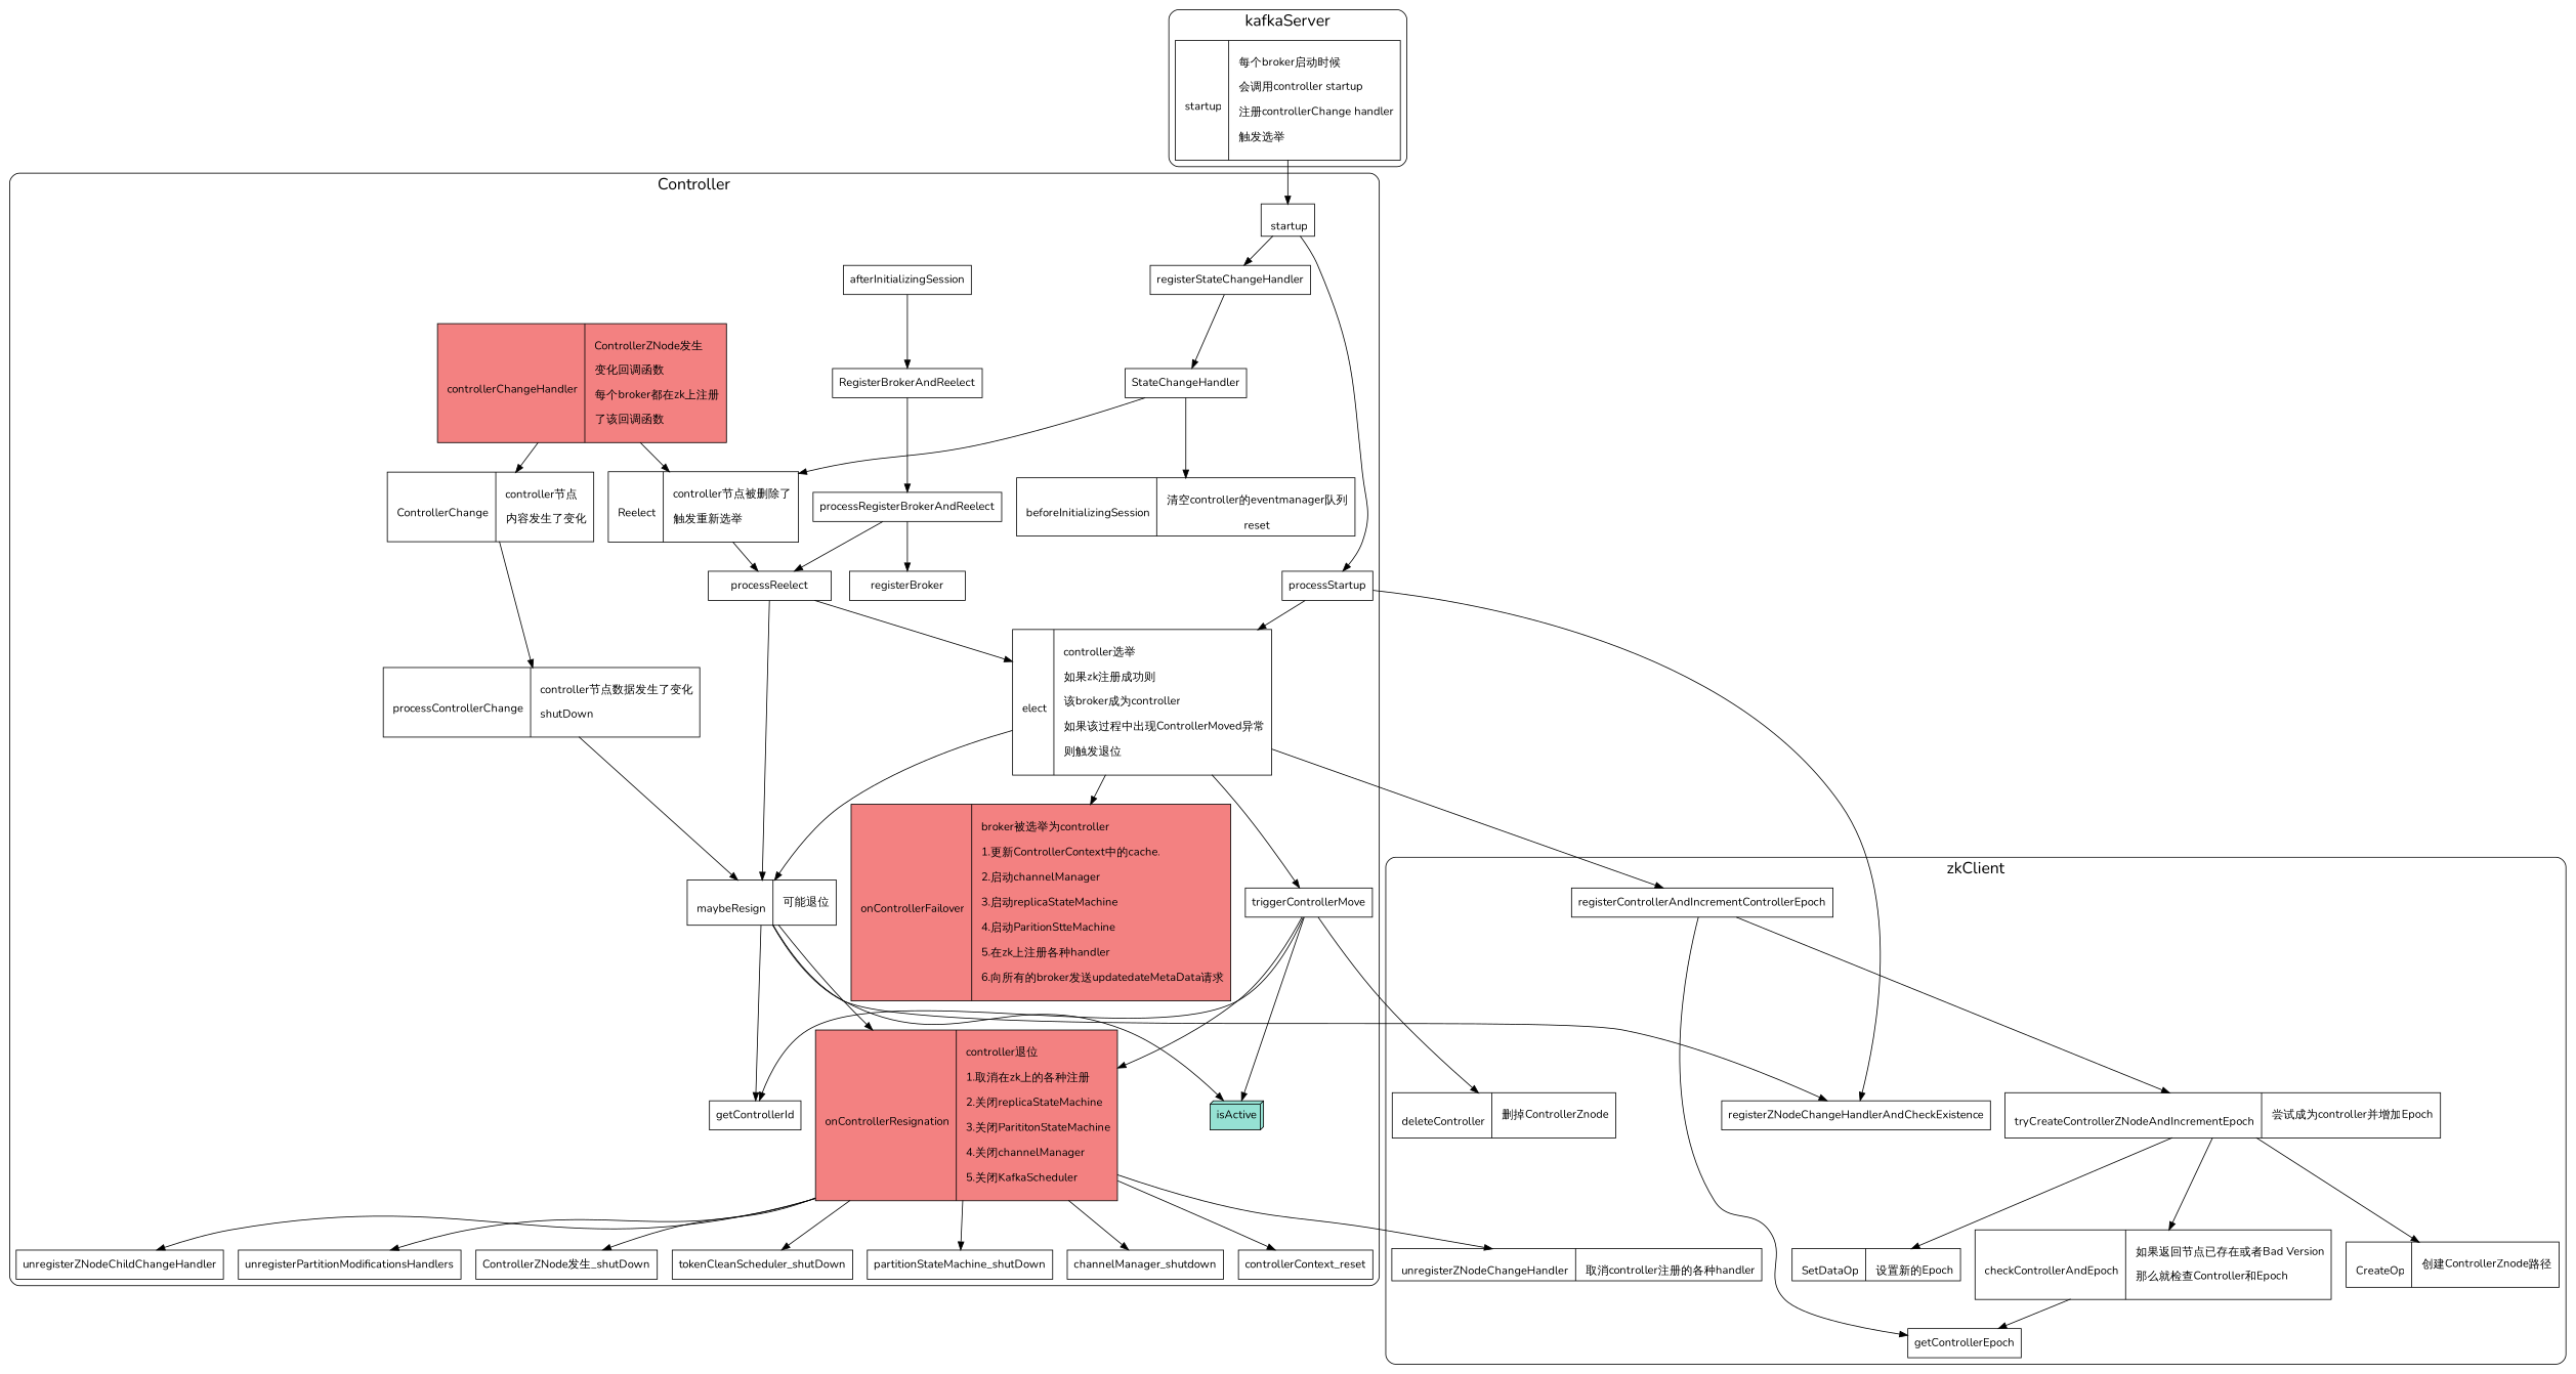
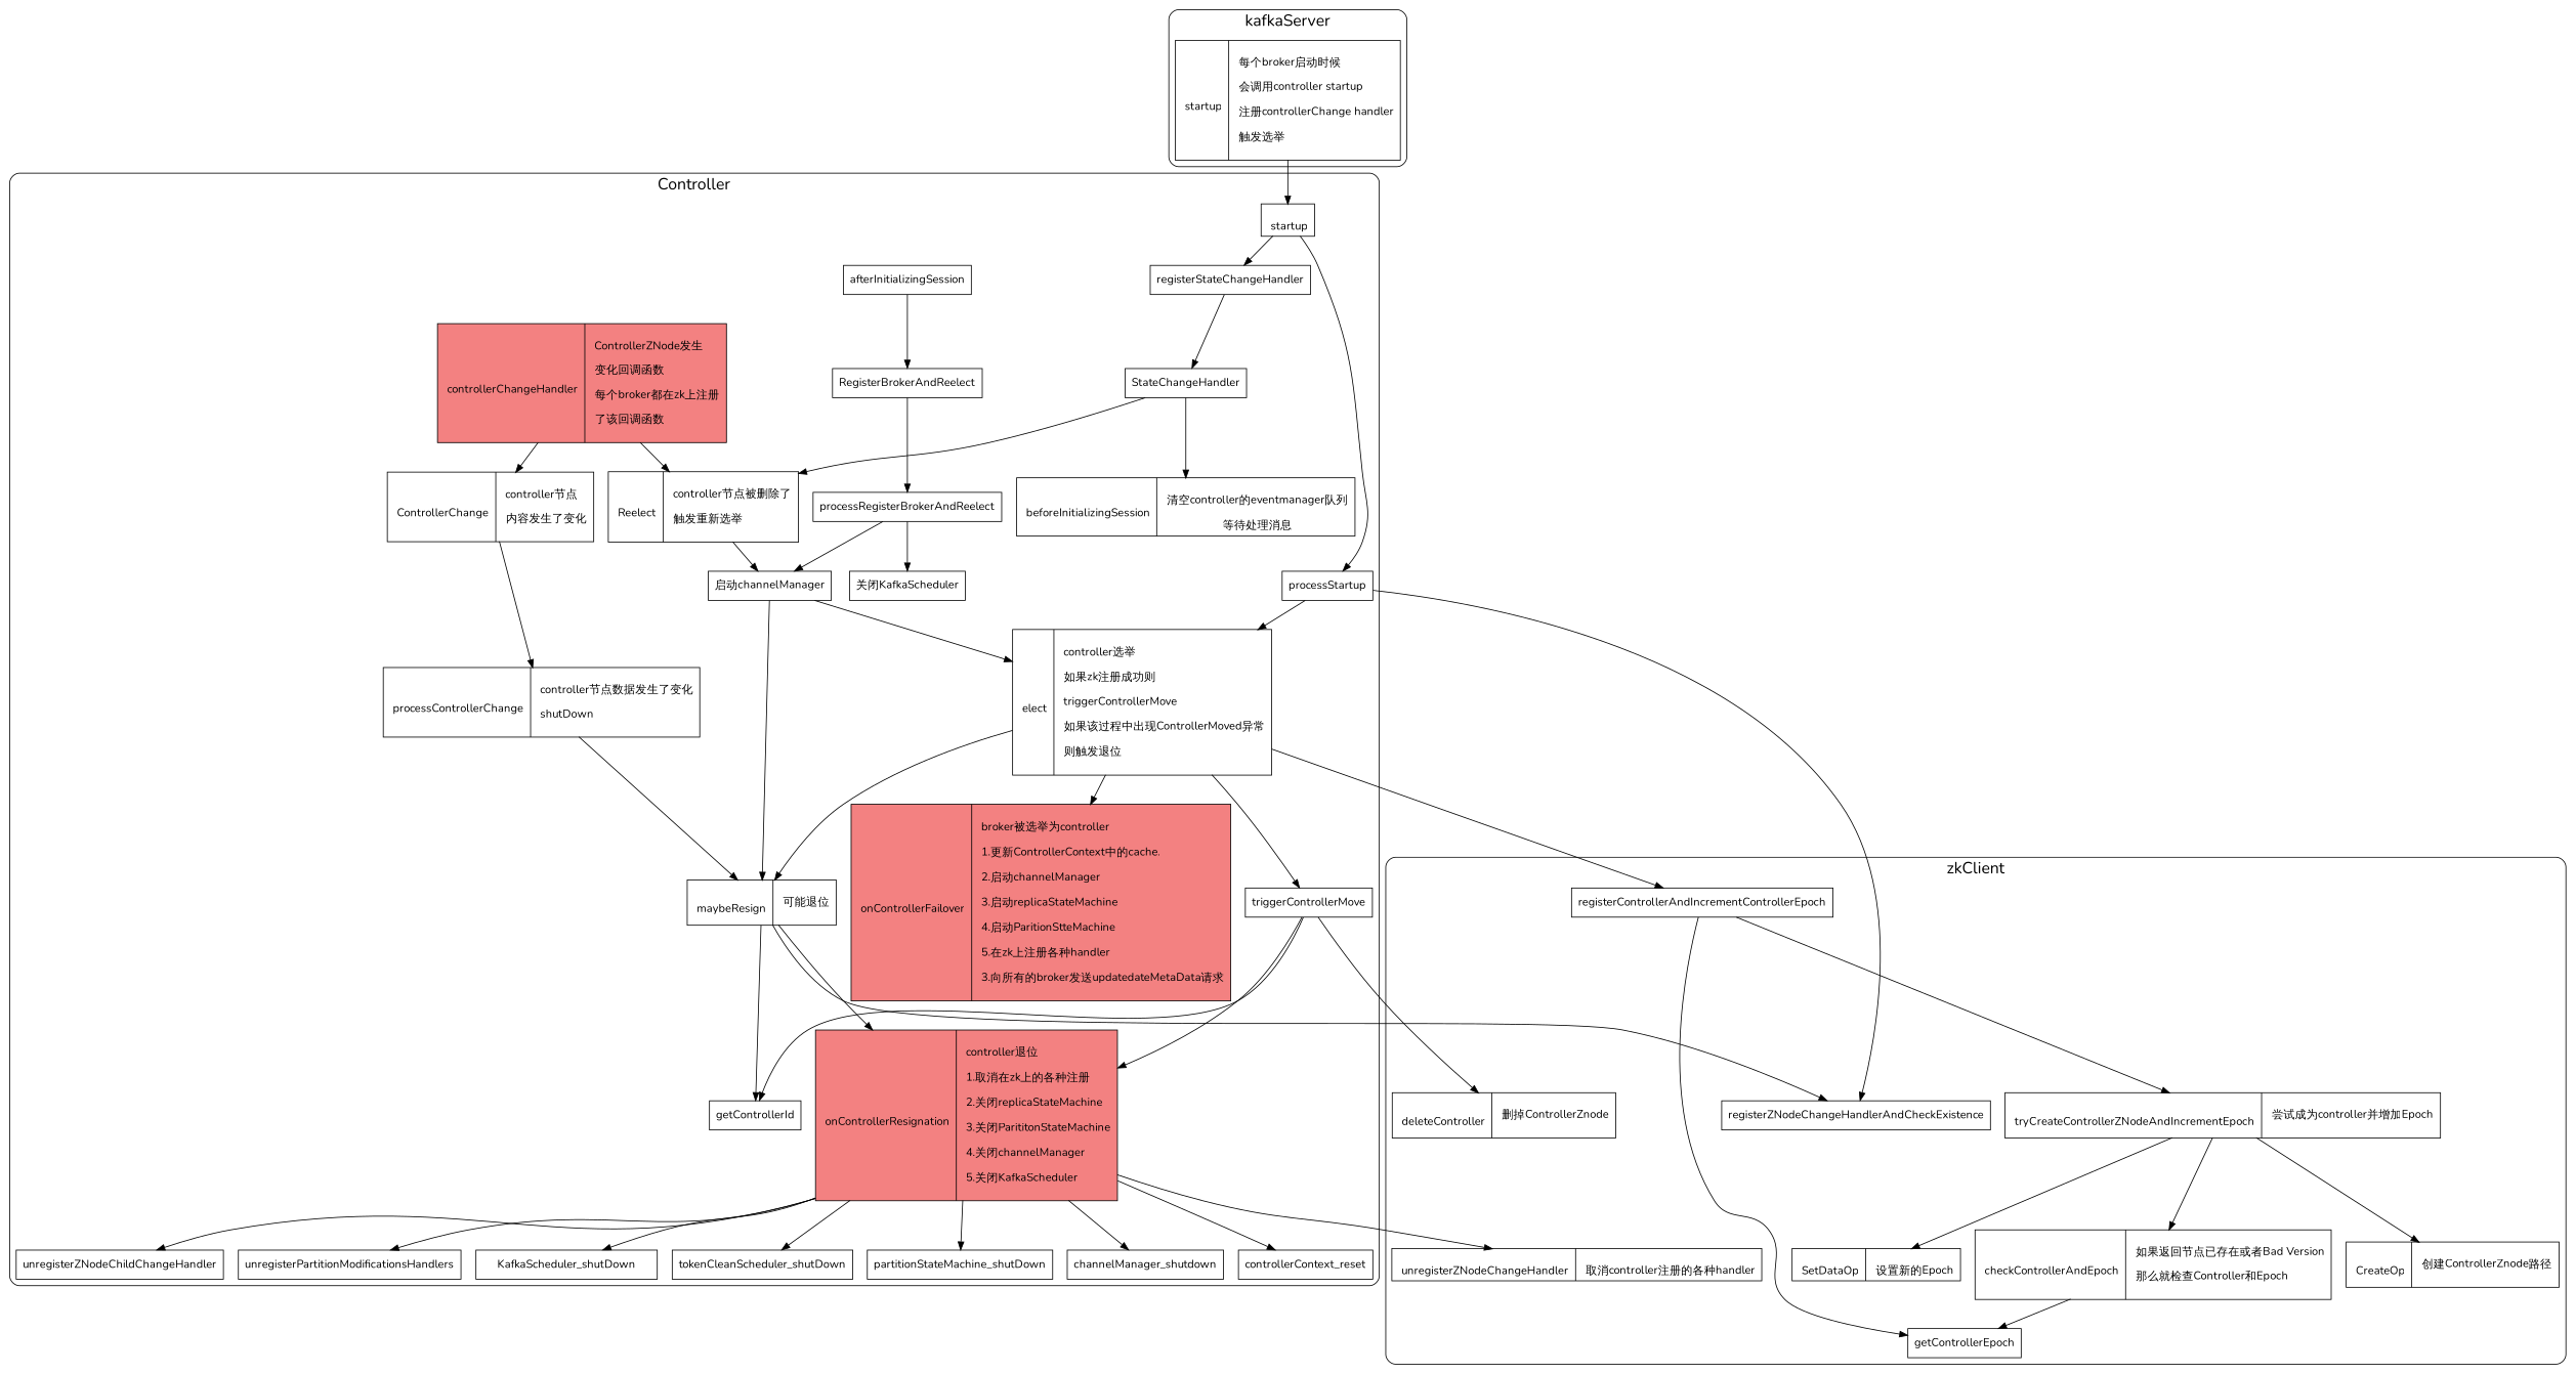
  digraph {
    fontname=Nunito
    newrank=true
    rankdir=TB
    node [fontname=Nunito shape=box]
    edge [fontname=Nunito]
    registerZNodeChangeHandlerAndCheckExistence
    n2 [label="{{\n        deleteController|\n        删掉ControllerZnode\l\n      }}" shape=record]
    n3 [label="{{\n        unregisterZNodeChangeHandler|\n        取消controller注册的各种handler\n      }}" shape=record]
    n4 [label="{{\n        tryCreateControllerZNodeAndIncrementEpoch|\n        尝试成为controller并增加Epoch\l\n      }}" shape=record]
    registerControllerAndIncrementControllerEpoch
    getControllerEpoch
    n7 [label="{{\n        checkControllerAndEpoch|\n        如果返回节点已存在或者Bad Version\l \n        那么就检查Controller和Epoch\l\n      }}" shape=record]
    n8 [label="{{\n        CreateOp|\n        创建ControllerZnode路径\l\n      }}" shape=record]
    n9 [label="{{\n        SetDataOp|\n        设置新的Epoch\n      }}" shape=record]
    n10 [fillcolor="#f38181" label="{{\n        controllerChangeHandler|\n        ControllerZNode发生\l \n        变化回调函数\l\n        每个broker都在zk上注册\l \n        了该回调函数\l\n      }}" shape=record style=filled]
-   n11 [label="{{\n        elect|\n        controller选举\l\n        如果zk注册成功则\l \n        该broker成为controller\l\n        如果该过程中出现ControllerMoved异常\l\n        则触发退位\l\n      }}" shape=record]
+   n11 [label="{{\n        elect|\n        controller选举\l\n        如果zk注册成功则\l \n        triggerControllerMove\l\n        如果该过程中出现ControllerMoved异常\l\n        则触发退位\l\n      }}" shape=record]
    n12 [label="{{\n        maybeResign|\n        可能退位\l\n      }}" shape=record]
-   n13 [fillcolor="#f38181" label="{{\n        onControllerFailover|\n        broker被选举为controller\l\n        1.更新ControllerContext中的cache.\l\n        2.启动channelManager\l\n        3.启动replicaStateMachine\l\n        4.启动ParitionStteMachine\l\n        5.在zk上注册各种handler\l\n        6.向所有的broker发送updatedateMetaData请求\l\n      }}" shape=record style=filled]
+   n13 [fillcolor="#f38181" label="{{\n        onControllerFailover|\n        broker被选举为controller\l\n        1.更新ControllerContext中的cache.\l\n        2.启动channelManager\l\n        3.启动replicaStateMachine\l\n        4.启动ParitionStteMachine\l\n        5.在zk上注册各种handler\l\n        3.向所有的broker发送updatedateMetaData请求\l\n      }}" shape=record style=filled]
    triggerControllerMove
-   n15 [fillcolor="#95e1d3" label=isActive shape=box3d style=filled]
    getControllerId
    n17 [fillcolor="#f38181" label="{{\n        onControllerResignation|\n        controller退位\l\n        1.取消在zk上的各种注册\l\n        2.关闭replicaStateMachine\l\n        3.关闭ParititonStateMachine\l\n        4.关闭channelManager\l\n        5.关闭KafkaScheduler\l\n      }}" shape=record style=filled]
    n18 [label="{{\n        startup\n      }}" shape=record]
    processStartup
    registerStateChangeHandler
    n21 [label="{{\n        ControllerChange|\n        controller节点\l \n        内容发生了变化\l\n      }}" shape=record]
    n22 [label="{{\n        Reelect|\n        controller节点被删除了\l\n        触发重新选举\l\n      }}" shape=record]
    n23 [label="{{\n        processControllerChange|\n        controller节点数据发生了变化\l \n        shutDown\l\n      }}" shape=record]
    StateChangeHandler
    afterInitializingSession
-   n26 [label="{{\n        beforeInitializingSession|\n        清空controller的eventmanager队列\l\n        reset\n      }}" shape=record]
+   n26 [label="{{\n        beforeInitializingSession|\n        清空controller的eventmanager队列\l\n        等待处理消息\n      }}" shape=record]
    RegisterBrokerAndReelect
    processRegisterBrokerAndReelect
-   processReelect
-   registerBroker
+   processReelect [label="启动channelManager"]
+   registerBroker [label="关闭KafkaScheduler"]
    unregisterZNodeChildChangeHandler
    unregisterPartitionModificationsHandlers
-   KafkaScheduler_shutDown [label="ControllerZNode发生_shutDown"]
+   KafkaScheduler_shutDown
    tokenCleanScheduler_shutDown
    partitionStateMachine_shutDown
    channelManager_shutdown
    controllerContext_reset
    n38 [label="{{\n        startup|\n        每个broker启动时候\l \n        会调用controller startup\l\n        注册controllerChange handler\l\n        触发选举\l\n      }}" shape=record]
    subgraph cluster_1 {
      fontsize=20
      label=zkClient
      style=rounded
      registerZNodeChangeHandlerAndCheckExistence
      n2
      n3
      n4
      registerControllerAndIncrementControllerEpoch
      getControllerEpoch
      n7
      n8
      n9
    }
    subgraph cluster_2 {
      fontsize=20
      label=Controller
      style=rounded
      n10
      n11
      n12
      n13
      triggerControllerMove
-     n15
      getControllerId
      n17
      n18
      processStartup
      registerStateChangeHandler
      n21
      n22
      n23
      StateChangeHandler
      afterInitializingSession
      n26
      RegisterBrokerAndReelect
      processRegisterBrokerAndReelect
      processReelect
      registerBroker
      unregisterZNodeChildChangeHandler
      unregisterPartitionModificationsHandlers
      KafkaScheduler_shutDown
      tokenCleanScheduler_shutDown
      partitionStateMachine_shutDown
      channelManager_shutdown
      controllerContext_reset
    }
    subgraph cluster_3 {
      fontsize=20
      label=kafkaServer
      style=rounded
      n38
    }
    n4 -> n7
    n4 -> n8
    n4 -> n9
    registerControllerAndIncrementControllerEpoch -> n4
    registerControllerAndIncrementControllerEpoch -> getControllerEpoch
    n7 -> getControllerEpoch
    n10 -> n21
    n10 -> n22
    n11 -> registerControllerAndIncrementControllerEpoch
    n11 -> n12
    n11 -> n13
    n11 -> triggerControllerMove
    n12 -> registerZNodeChangeHandlerAndCheckExistence
-   n12 -> n15
    n12 -> getControllerId
    n12 -> n17
    triggerControllerMove -> n2
-   triggerControllerMove -> n15
    triggerControllerMove -> getControllerId
    triggerControllerMove -> n17
    n17 -> n3
    n17 -> unregisterZNodeChildChangeHandler
    n17 -> unregisterPartitionModificationsHandlers
    n17 -> KafkaScheduler_shutDown
    n17 -> tokenCleanScheduler_shutDown
    n17 -> partitionStateMachine_shutDown
    n17 -> channelManager_shutdown
    n17 -> controllerContext_reset
    n18 -> processStartup
    n18 -> registerStateChangeHandler
    processStartup -> registerZNodeChangeHandlerAndCheckExistence
    processStartup -> n11
    registerStateChangeHandler -> StateChangeHandler
    n21 -> n23
    n22 -> processReelect
    n23 -> n12
    StateChangeHandler -> n22
    StateChangeHandler -> n26
    afterInitializingSession -> RegisterBrokerAndReelect
    RegisterBrokerAndReelect -> processRegisterBrokerAndReelect
    processRegisterBrokerAndReelect -> processReelect
    processRegisterBrokerAndReelect -> registerBroker
    processReelect -> n11
    processReelect -> n12
    n38 -> n18
  }
